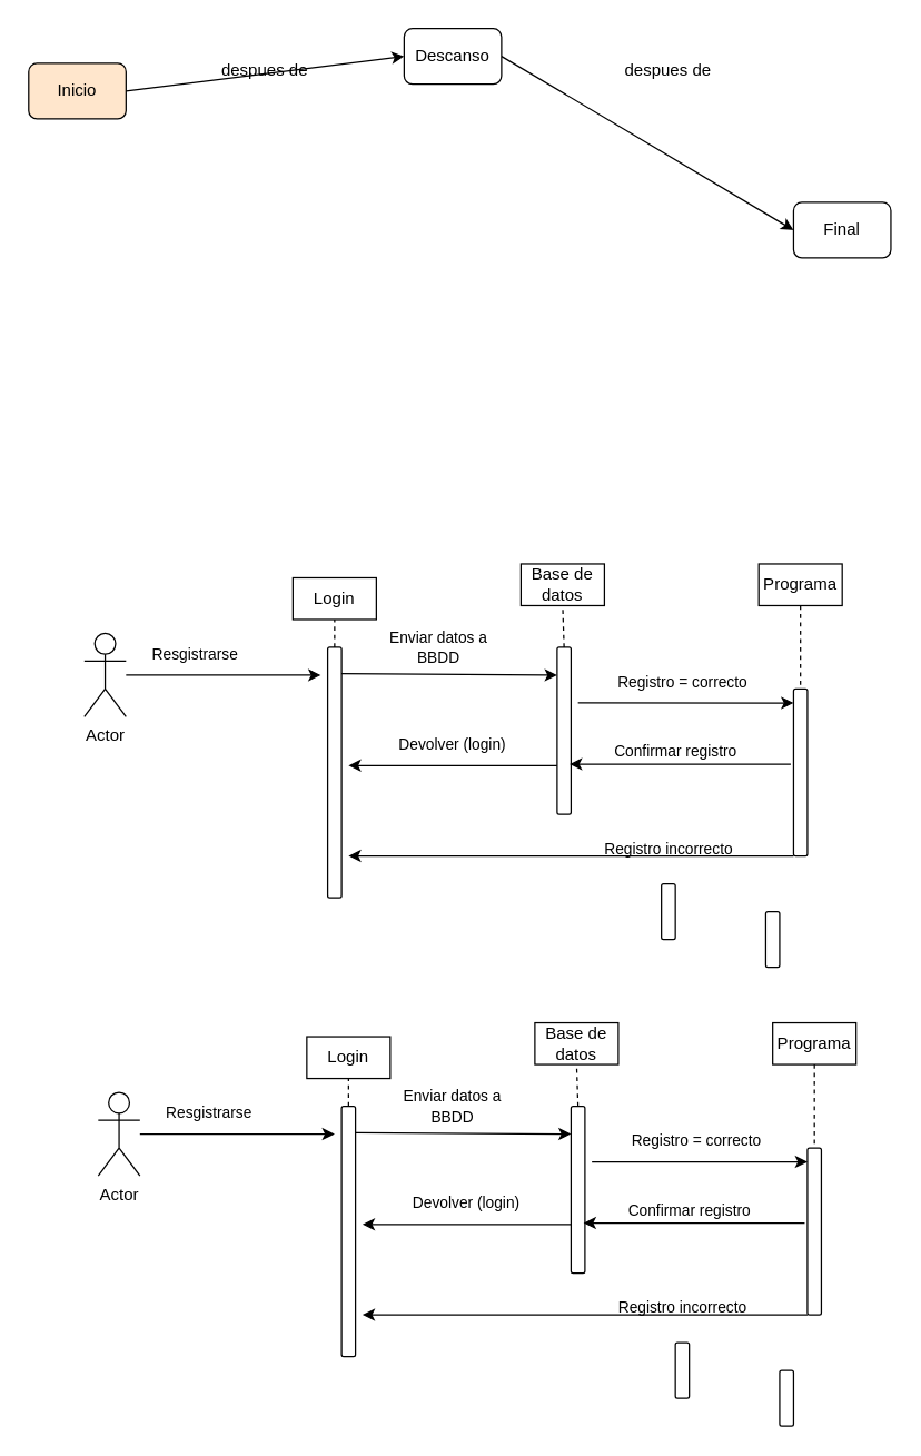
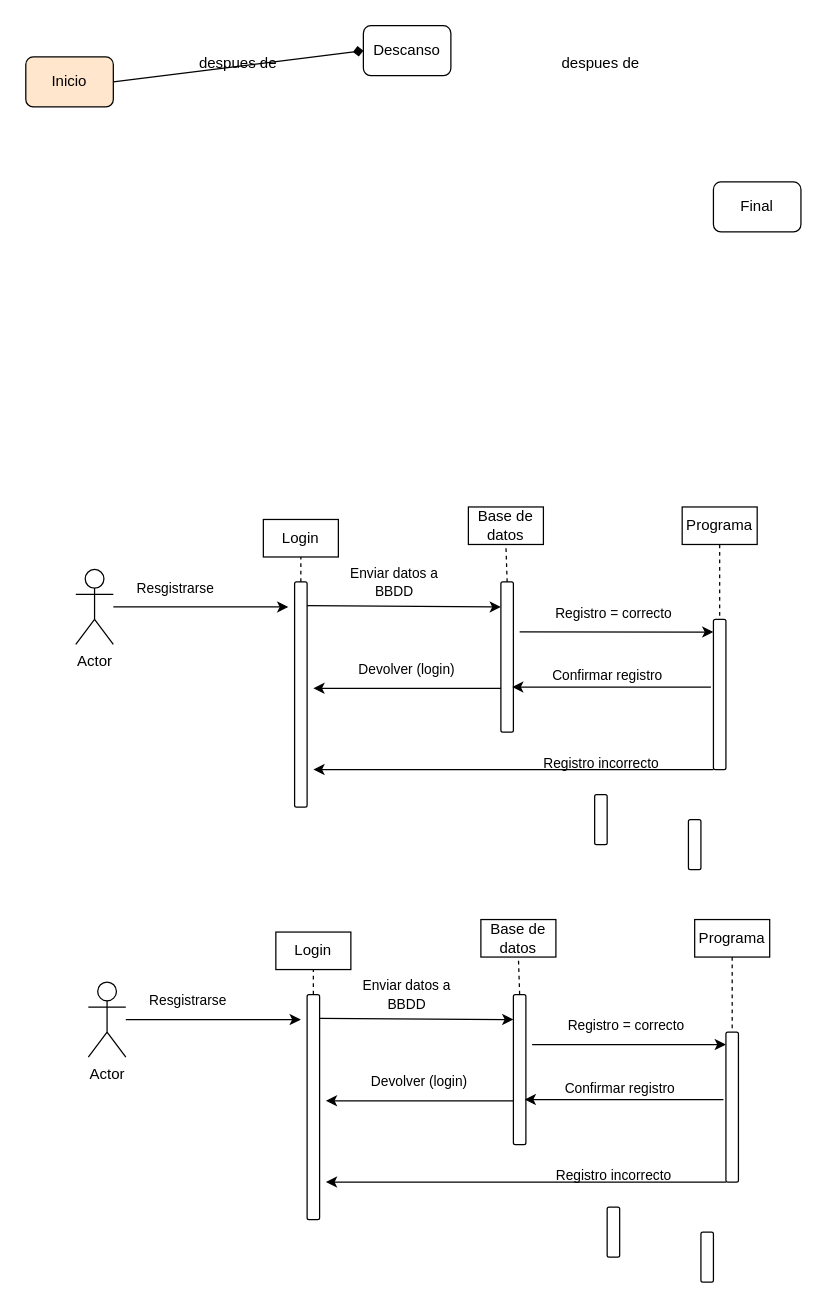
  <mxCell id="0" />
  <mxCell id="1" parent="0" />
- <mxCell id="2" style="rounded=0;orthogonalLoop=1;jettySize=auto;html=1;exitX=1;exitY=0.5;exitDx=0;exitDy=0;entryX=0;entryY=0.5;entryDx=0;entryDy=0;" parent="1" source="3" target="5" edge="1"><mxGeometry relative="1" as="geometry" /></mxCell>
+ <mxCell id="2" style="rounded=0;orthogonalLoop=1;jettySize=auto;html=1;exitX=1;exitY=0.5;exitDx=0;exitDy=0;entryX=0;entryY=0.5;entryDx=0;entryDy=0;endArrow=diamond;" parent="1" source="3" target="5" edge="1"><mxGeometry relative="1" as="geometry" /></mxCell>
  <mxCell id="3" value="Inicio" style="rounded=1;whiteSpace=wrap;html=1;fillColor=#ffe6cc;" parent="1" vertex="1"><mxGeometry x="20" y="45" width="70" height="40" as="geometry" /></mxCell>
- <mxCell id="4" style="edgeStyle=none;rounded=0;orthogonalLoop=1;jettySize=auto;html=1;exitX=1;exitY=0.5;exitDx=0;exitDy=0;entryX=0;entryY=0.5;entryDx=0;entryDy=0;" parent="1" source="5" target="6" edge="1"><mxGeometry relative="1" as="geometry" /></mxCell>
  <mxCell id="5" value="Descanso" style="rounded=1;whiteSpace=wrap;html=1;" parent="1" vertex="1"><mxGeometry x="290" y="20" width="70" height="40" as="geometry" /></mxCell>
  <mxCell id="6" value="Final" style="rounded=1;whiteSpace=wrap;html=1;" parent="1" vertex="1"><mxGeometry x="570" y="145" width="70" height="40" as="geometry" /></mxCell>
  <mxCell id="7" value="despues de" style="text;html=1;strokeColor=none;fillColor=none;align=center;verticalAlign=middle;whiteSpace=wrap;rounded=0;" parent="1" vertex="1"><mxGeometry x="150" y="35" width="80" height="30" as="geometry" /></mxCell>
  <mxCell id="8" value="despues de" style="text;html=1;strokeColor=none;fillColor=none;align=center;verticalAlign=middle;whiteSpace=wrap;rounded=0;" parent="1" vertex="1"><mxGeometry x="440" y="35" width="80" height="30" as="geometry" /></mxCell>
  <mxCell id="9" value="Actor" style="shape=umlActor;verticalLabelPosition=bottom;verticalAlign=top;html=1;outlineConnect=0;" parent="1" vertex="1"><mxGeometry x="60" y="455" width="30" height="60" as="geometry" /></mxCell>
  <mxCell id="10" value="Login" style="text;html=1;strokeColor=default;fillColor=none;align=center;verticalAlign=middle;whiteSpace=wrap;rounded=0;" parent="1" vertex="1"><mxGeometry x="210" y="415" width="60" height="30" as="geometry" /></mxCell>
  <mxCell id="11" value="" style="rounded=1;whiteSpace=wrap;html=1;" parent="1" vertex="1"><mxGeometry x="400" y="465" width="10" height="120" as="geometry" /></mxCell>
  <mxCell id="12" value="" style="rounded=1;whiteSpace=wrap;html=1;" parent="1" vertex="1"><mxGeometry x="235" y="465" width="10" height="180" as="geometry" /></mxCell>
  <mxCell id="13" style="edgeStyle=none;rounded=0;orthogonalLoop=1;jettySize=auto;html=1;exitX=0;exitY=1;exitDx=0;exitDy=0;fontSize=11;" parent="1" source="14" edge="1"><mxGeometry relative="1" as="geometry"><mxPoint x="250" y="615" as="targetPoint" /></mxGeometry></mxCell>
  <mxCell id="14" value="" style="rounded=1;whiteSpace=wrap;html=1;" parent="1" vertex="1"><mxGeometry x="570" y="495" width="10" height="120" as="geometry" /></mxCell>
  <mxCell id="15" value="" style="rounded=1;whiteSpace=wrap;html=1;" parent="1" vertex="1"><mxGeometry x="475" y="635" width="10" height="40" as="geometry" /></mxCell>
  <mxCell id="16" value="" style="rounded=1;whiteSpace=wrap;html=1;" parent="1" vertex="1"><mxGeometry x="550" y="655" width="10" height="40" as="geometry" /></mxCell>
  <mxCell id="17" value="&lt;font style=&quot;font-size: 11px;&quot;&gt;Enviar datos a BBDD&lt;/font&gt;" style="text;html=1;strokeColor=none;fillColor=none;align=center;verticalAlign=middle;whiteSpace=wrap;rounded=0;" parent="1" vertex="1"><mxGeometry x="270" y="455" width="90" height="20" as="geometry" /></mxCell>
  <mxCell id="18" value="&lt;font style=&quot;font-size: 11px;&quot;&gt;Resgistrarse&lt;/font&gt;" style="text;html=1;strokeColor=none;fillColor=none;align=center;verticalAlign=middle;whiteSpace=wrap;rounded=0;" parent="1" vertex="1"><mxGeometry x="110" y="455" width="60" height="30" as="geometry" /></mxCell>
  <mxCell id="19" value="" style="endArrow=classic;html=1;rounded=0;" parent="1" source="9" edge="1"><mxGeometry width="50" height="50" relative="1" as="geometry"><mxPoint x="120" y="525" as="sourcePoint" /><mxPoint x="230" y="485" as="targetPoint" /></mxGeometry></mxCell>
  <mxCell id="20" value="" style="endArrow=classic;html=1;rounded=0;" parent="1" edge="1"><mxGeometry width="50" height="50" relative="1" as="geometry"><mxPoint x="245" y="484" as="sourcePoint" /><mxPoint x="400" y="485" as="targetPoint" /></mxGeometry></mxCell>
  <mxCell id="21" value="Base de datos" style="text;html=1;strokeColor=default;fillColor=none;align=center;verticalAlign=middle;whiteSpace=wrap;rounded=0;" parent="1" vertex="1"><mxGeometry x="374" y="405" width="60" height="30" as="geometry" /></mxCell>
  <mxCell id="22" value="" style="endArrow=classic;html=1;rounded=0;entryX=0;entryY=0.377;entryDx=0;entryDy=0;entryPerimeter=0;" parent="1" edge="1"><mxGeometry width="50" height="50" relative="1" as="geometry"><mxPoint x="415" y="505" as="sourcePoint" /><mxPoint x="570" y="505.01" as="targetPoint" /></mxGeometry></mxCell>
  <mxCell id="23" value="" style="endArrow=none;dashed=1;html=1;rounded=0;fontSize=11;entryX=0.5;entryY=1;entryDx=0;entryDy=0;exitX=0.5;exitY=0;exitDx=0;exitDy=0;" parent="1" source="12" target="10" edge="1"><mxGeometry width="50" height="50" relative="1" as="geometry"><mxPoint x="320" y="625" as="sourcePoint" /><mxPoint x="370" y="575" as="targetPoint" /></mxGeometry></mxCell>
  <mxCell id="24" value="" style="endArrow=none;dashed=1;html=1;rounded=0;fontSize=11;entryX=0.5;entryY=1;entryDx=0;entryDy=0;exitX=0.5;exitY=0;exitDx=0;exitDy=0;" parent="1" source="11" target="21" edge="1"><mxGeometry width="50" height="50" relative="1" as="geometry"><mxPoint x="250" y="485" as="sourcePoint" /><mxPoint x="250" y="455" as="targetPoint" /></mxGeometry></mxCell>
  <mxCell id="25" value="" style="endArrow=classic;html=1;rounded=0;" parent="1" edge="1"><mxGeometry width="50" height="50" relative="1" as="geometry"><mxPoint x="400" y="550" as="sourcePoint" /><mxPoint x="250" y="550" as="targetPoint" /></mxGeometry></mxCell>
  <mxCell id="26" value="&lt;span style=&quot;font-size: 11px;&quot;&gt;Devolver (login)&lt;/span&gt;" style="text;html=1;strokeColor=none;fillColor=none;align=center;verticalAlign=middle;whiteSpace=wrap;rounded=0;" parent="1" vertex="1"><mxGeometry x="280" y="525" width="90" height="20" as="geometry" /></mxCell>
  <mxCell id="27" value="Registro = correcto" style="text;html=1;align=center;verticalAlign=middle;resizable=0;points=[];autosize=1;strokeColor=none;fillColor=none;fontSize=11;" parent="1" vertex="1"><mxGeometry x="430" y="475" width="120" height="30" as="geometry" /></mxCell>
  <mxCell id="28" value="" style="endArrow=classic;html=1;rounded=0;fontSize=11;entryX=0.9;entryY=0.7;entryDx=0;entryDy=0;exitX=-0.2;exitY=0.45;exitDx=0;exitDy=0;exitPerimeter=0;entryPerimeter=0;" parent="1" source="14" target="11" edge="1"><mxGeometry width="50" height="50" relative="1" as="geometry"><mxPoint x="320" y="735" as="sourcePoint" /><mxPoint x="370" y="685" as="targetPoint" /></mxGeometry></mxCell>
  <mxCell id="29" style="edgeStyle=none;rounded=0;orthogonalLoop=1;jettySize=auto;html=1;entryX=0.5;entryY=1;entryDx=0;entryDy=0;fontSize=11;" parent="1" source="14" target="14" edge="1"><mxGeometry relative="1" as="geometry" /></mxCell>
  <mxCell id="30" value="Confirmar registro" style="text;html=1;align=center;verticalAlign=middle;resizable=0;points=[];autosize=1;strokeColor=none;fillColor=none;fontSize=11;" parent="1" vertex="1"><mxGeometry x="430" y="525" width="110" height="30" as="geometry" /></mxCell>
  <mxCell id="31" style="edgeStyle=none;rounded=0;orthogonalLoop=1;jettySize=auto;html=1;entryX=0.25;entryY=1;entryDx=0;entryDy=0;fontSize=11;" parent="1" source="14" target="14" edge="1"><mxGeometry relative="1" as="geometry" /></mxCell>
  <mxCell id="32" value="Registro incorrecto" style="text;html=1;align=center;verticalAlign=middle;resizable=0;points=[];autosize=1;strokeColor=none;fillColor=none;fontSize=11;" parent="1" vertex="1"><mxGeometry x="420" y="595" width="120" height="30" as="geometry" /></mxCell>
  <mxCell id="33" value="" style="rounded=0;orthogonalLoop=1;jettySize=auto;html=1;fontSize=11;entryX=0.5;entryY=0;entryDx=0;entryDy=0;dashed=1;endArrow=none;endFill=0;" parent="1" source="34" target="14" edge="1"><mxGeometry relative="1" as="geometry" /></mxCell>
  <mxCell id="34" value="Programa" style="text;html=1;strokeColor=default;fillColor=default;align=center;verticalAlign=middle;whiteSpace=wrap;rounded=0;" parent="1" vertex="1"><mxGeometry x="545" y="405" width="60" height="30" as="geometry" /></mxCell>
  <mxCell id="35" value="Actor" style="shape=umlActor;verticalLabelPosition=bottom;verticalAlign=top;html=1;outlineConnect=0;" vertex="1" parent="1"><mxGeometry x="70" y="785" width="30" height="60" as="geometry" /></mxCell>
  <mxCell id="36" value="Login" style="text;html=1;strokeColor=default;fillColor=none;align=center;verticalAlign=middle;whiteSpace=wrap;rounded=0;" vertex="1" parent="1"><mxGeometry x="220" y="745" width="60" height="30" as="geometry" /></mxCell>
  <mxCell id="37" value="" style="rounded=1;whiteSpace=wrap;html=1;" vertex="1" parent="1"><mxGeometry x="410" y="795" width="10" height="120" as="geometry" /></mxCell>
  <mxCell id="38" value="" style="rounded=1;whiteSpace=wrap;html=1;" vertex="1" parent="1"><mxGeometry x="245" y="795" width="10" height="180" as="geometry" /></mxCell>
  <mxCell id="39" style="edgeStyle=none;rounded=0;orthogonalLoop=1;jettySize=auto;html=1;exitX=0;exitY=1;exitDx=0;exitDy=0;fontSize=11;" edge="1" parent="1" source="40"><mxGeometry relative="1" as="geometry"><mxPoint x="260" y="945" as="targetPoint" /></mxGeometry></mxCell>
  <mxCell id="40" value="" style="rounded=1;whiteSpace=wrap;html=1;" vertex="1" parent="1"><mxGeometry x="580" y="825" width="10" height="120" as="geometry" /></mxCell>
  <mxCell id="41" value="" style="rounded=1;whiteSpace=wrap;html=1;" vertex="1" parent="1"><mxGeometry x="485" y="965" width="10" height="40" as="geometry" /></mxCell>
  <mxCell id="42" value="" style="rounded=1;whiteSpace=wrap;html=1;" vertex="1" parent="1"><mxGeometry x="560" y="985" width="10" height="40" as="geometry" /></mxCell>
  <mxCell id="43" value="&lt;font style=&quot;font-size: 11px;&quot;&gt;Enviar datos a BBDD&lt;/font&gt;" style="text;html=1;strokeColor=none;fillColor=none;align=center;verticalAlign=middle;whiteSpace=wrap;rounded=0;" vertex="1" parent="1"><mxGeometry x="280" y="785" width="90" height="20" as="geometry" /></mxCell>
  <mxCell id="44" value="&lt;font style=&quot;font-size: 11px;&quot;&gt;Resgistrarse&lt;/font&gt;" style="text;html=1;strokeColor=none;fillColor=none;align=center;verticalAlign=middle;whiteSpace=wrap;rounded=0;" vertex="1" parent="1"><mxGeometry x="120" y="785" width="60" height="30" as="geometry" /></mxCell>
  <mxCell id="45" value="" style="endArrow=classic;html=1;rounded=0;" edge="1" parent="1" source="35"><mxGeometry width="50" height="50" relative="1" as="geometry"><mxPoint x="130" y="855" as="sourcePoint" /><mxPoint x="240" y="815" as="targetPoint" /></mxGeometry></mxCell>
  <mxCell id="46" value="" style="endArrow=classic;html=1;rounded=0;" edge="1" parent="1"><mxGeometry width="50" height="50" relative="1" as="geometry"><mxPoint x="255" y="814" as="sourcePoint" /><mxPoint x="410" y="815" as="targetPoint" /></mxGeometry></mxCell>
  <mxCell id="47" value="Base de datos" style="text;html=1;strokeColor=default;fillColor=none;align=center;verticalAlign=middle;whiteSpace=wrap;rounded=0;" vertex="1" parent="1"><mxGeometry x="384" y="735" width="60" height="30" as="geometry" /></mxCell>
  <mxCell id="48" value="" style="endArrow=classic;html=1;rounded=0;entryX=0;entryY=0.377;entryDx=0;entryDy=0;entryPerimeter=0;" edge="1" parent="1"><mxGeometry width="50" height="50" relative="1" as="geometry"><mxPoint x="425" y="835" as="sourcePoint" /><mxPoint x="580" y="835.01" as="targetPoint" /></mxGeometry></mxCell>
  <mxCell id="49" value="" style="endArrow=none;dashed=1;html=1;rounded=0;fontSize=11;entryX=0.5;entryY=1;entryDx=0;entryDy=0;exitX=0.5;exitY=0;exitDx=0;exitDy=0;" edge="1" parent="1" source="38" target="36"><mxGeometry width="50" height="50" relative="1" as="geometry"><mxPoint x="330" y="955" as="sourcePoint" /><mxPoint x="380" y="905" as="targetPoint" /></mxGeometry></mxCell>
  <mxCell id="50" value="" style="endArrow=none;dashed=1;html=1;rounded=0;fontSize=11;entryX=0.5;entryY=1;entryDx=0;entryDy=0;exitX=0.5;exitY=0;exitDx=0;exitDy=0;" edge="1" parent="1" source="37" target="47"><mxGeometry width="50" height="50" relative="1" as="geometry"><mxPoint x="260" y="815" as="sourcePoint" /><mxPoint x="260" y="785" as="targetPoint" /></mxGeometry></mxCell>
  <mxCell id="51" value="" style="endArrow=classic;html=1;rounded=0;" edge="1" parent="1"><mxGeometry width="50" height="50" relative="1" as="geometry"><mxPoint x="410" y="880" as="sourcePoint" /><mxPoint x="260" y="880" as="targetPoint" /></mxGeometry></mxCell>
  <mxCell id="52" value="&lt;span style=&quot;font-size: 11px;&quot;&gt;Devolver (login)&lt;/span&gt;" style="text;html=1;strokeColor=none;fillColor=none;align=center;verticalAlign=middle;whiteSpace=wrap;rounded=0;" vertex="1" parent="1"><mxGeometry x="290" y="855" width="90" height="20" as="geometry" /></mxCell>
  <mxCell id="53" value="Registro = correcto" style="text;html=1;align=center;verticalAlign=middle;resizable=0;points=[];autosize=1;strokeColor=none;fillColor=none;fontSize=11;" vertex="1" parent="1"><mxGeometry x="440" y="805" width="120" height="30" as="geometry" /></mxCell>
  <mxCell id="54" value="" style="endArrow=classic;html=1;rounded=0;fontSize=11;entryX=0.9;entryY=0.7;entryDx=0;entryDy=0;exitX=-0.2;exitY=0.45;exitDx=0;exitDy=0;exitPerimeter=0;entryPerimeter=0;" edge="1" parent="1" source="40" target="37"><mxGeometry width="50" height="50" relative="1" as="geometry"><mxPoint x="330" y="1065" as="sourcePoint" /><mxPoint x="380" y="1015" as="targetPoint" /></mxGeometry></mxCell>
  <mxCell id="55" style="edgeStyle=none;rounded=0;orthogonalLoop=1;jettySize=auto;html=1;entryX=0.5;entryY=1;entryDx=0;entryDy=0;fontSize=11;" edge="1" parent="1" source="40" target="40"><mxGeometry relative="1" as="geometry" /></mxCell>
  <mxCell id="56" value="Confirmar registro" style="text;html=1;align=center;verticalAlign=middle;resizable=0;points=[];autosize=1;strokeColor=none;fillColor=none;fontSize=11;" vertex="1" parent="1"><mxGeometry x="440" y="855" width="110" height="30" as="geometry" /></mxCell>
  <mxCell id="57" style="edgeStyle=none;rounded=0;orthogonalLoop=1;jettySize=auto;html=1;entryX=0.25;entryY=1;entryDx=0;entryDy=0;fontSize=11;" edge="1" parent="1" source="40" target="40"><mxGeometry relative="1" as="geometry" /></mxCell>
  <mxCell id="58" value="Registro incorrecto" style="text;html=1;align=center;verticalAlign=middle;resizable=0;points=[];autosize=1;strokeColor=none;fillColor=none;fontSize=11;" vertex="1" parent="1"><mxGeometry x="430" y="925" width="120" height="30" as="geometry" /></mxCell>
  <mxCell id="59" value="" style="rounded=0;orthogonalLoop=1;jettySize=auto;html=1;fontSize=11;entryX=0.5;entryY=0;entryDx=0;entryDy=0;dashed=1;endArrow=none;endFill=0;" edge="1" parent="1" source="60" target="40"><mxGeometry relative="1" as="geometry" /></mxCell>
  <mxCell id="60" value="Programa" style="text;html=1;strokeColor=default;fillColor=default;align=center;verticalAlign=middle;whiteSpace=wrap;rounded=0;" vertex="1" parent="1"><mxGeometry x="555" y="735" width="60" height="30" as="geometry" /></mxCell>
